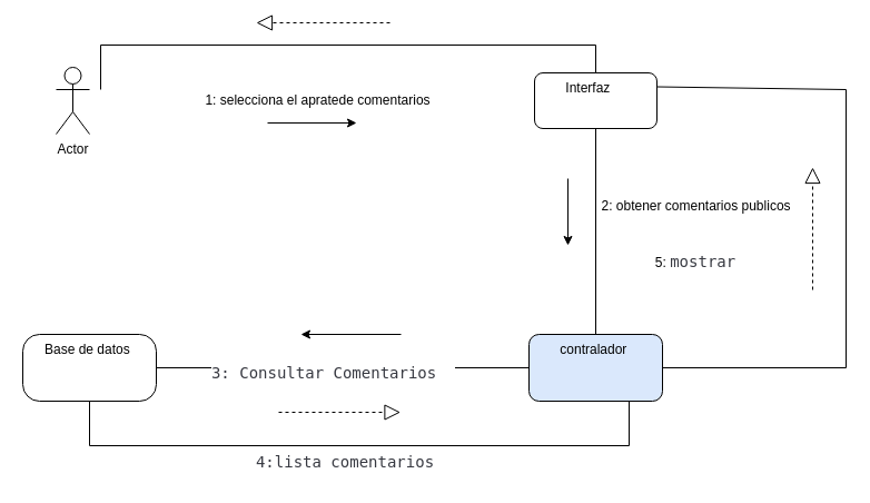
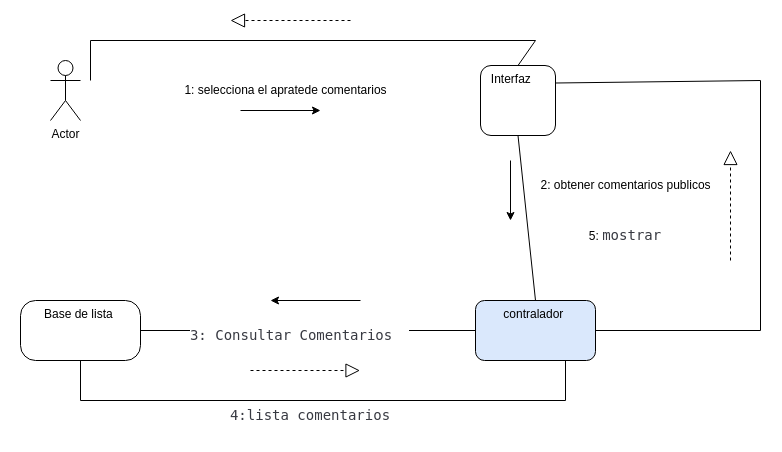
  <mxCell id="0" />
  <mxCell id="1" parent="0" />
  <mxCell id="2" value="Actor" style="shape=umlActor;verticalLabelPosition=bottom;verticalAlign=top;html=1;outlineConnect=0;" vertex="1" parent="1"><mxGeometry x="50" y="60" width="30" height="60" as="geometry" /></mxCell>
- <mxCell id="3" value="Interfaz&lt;span style=&quot;white-space: pre;&quot;&gt;&#09;&lt;/span&gt;" style="rounded=1;whiteSpace=wrap;html=1;verticalAlign=top;" vertex="1" parent="1"><mxGeometry x="480" y="65" width="110" height="50" as="geometry" /></mxCell>
+ <mxCell id="3" value="Interfaz&lt;span style=&quot;white-space: pre;&quot;&gt;&#09;&lt;/span&gt;" style="rounded=1;whiteSpace=wrap;html=1;verticalAlign=top;" vertex="1" parent="1"><mxGeometry x="480" y="65" width="75" height="70" as="geometry" /></mxCell>
  <mxCell id="4" value="contralador&amp;nbsp;" style="whiteSpace=wrap;html=1;verticalAlign=top;rounded=1;fillColor=#dae8fc;" vertex="1" parent="1"><mxGeometry x="475" y="300" width="120" height="60" as="geometry" /></mxCell>
  <mxCell id="5" value="1: selecciona el apratede comentarios" style="text;html=1;align=center;verticalAlign=middle;resizable=0;points=[];autosize=1;strokeColor=none;fillColor=none;" vertex="1" parent="1"><mxGeometry x="170" y="75" width="230" height="30" as="geometry" /></mxCell>
- <mxCell id="6" value="Base de datos&amp;nbsp;" style="whiteSpace=wrap;html=1;verticalAlign=top;rounded=1;arcSize=25;" vertex="1" parent="1"><mxGeometry x="20" y="300" width="120" height="60" as="geometry" /></mxCell>
+ <mxCell id="6" value="Base de lista&amp;nbsp;" style="whiteSpace=wrap;html=1;verticalAlign=top;rounded=1;arcSize=25;" vertex="1" parent="1"><mxGeometry x="20" y="300" width="120" height="60" as="geometry" /></mxCell>
  <mxCell id="7" value="" style="endArrow=none;html=1;rounded=0;exitX=0.5;exitY=1;exitDx=0;exitDy=0;entryX=0.5;entryY=0;entryDx=0;entryDy=0;" edge="1" parent="1" source="3" target="4"><mxGeometry width="50" height="50" relative="1" as="geometry"><mxPoint x="540" y="162" as="sourcePoint" /><mxPoint x="940" y="160" as="targetPoint" /></mxGeometry></mxCell>
  <mxCell id="8" value="" style="endArrow=none;html=1;rounded=0;exitX=1;exitY=0.5;exitDx=0;exitDy=0;entryX=0;entryY=0.5;entryDx=0;entryDy=0;" edge="1" parent="1" source="6" target="4"><mxGeometry width="50" height="50" relative="1" as="geometry"><mxPoint x="550" y="220" as="sourcePoint" /><mxPoint x="550" y="405" as="targetPoint" /></mxGeometry></mxCell>
  <mxCell id="9" value="2: obtener comentarios publicos" style="text;html=1;align=center;verticalAlign=middle;resizable=0;points=[];autosize=1;strokeColor=none;fillColor=none;" vertex="1" parent="1"><mxGeometry x="530" y="170" width="190" height="30" as="geometry" /></mxCell>
  <mxCell id="10" value="&lt;span style=&quot;border: 0px solid; box-sizing: border-box; --tw-border-spacing-x: 0; --tw-border-spacing-y: 0; --tw-translate-x: 0; --tw-translate-y: 0; --tw-rotate: 0; --tw-skew-x: 0; --tw-skew-y: 0; --tw-scale-x: 1; --tw-scale-y: 1; --tw-pan-x: ; --tw-pan-y: ; --tw-pinch-zoom: ; --tw-scroll-snap-strictness: proximity; --tw-gradient-from-position: ; --tw-gradient-via-position: ; --tw-gradient-to-position: ; --tw-ordinal: ; --tw-slashed-zero: ; --tw-numeric-figure: ; --tw-numeric-spacing: ; --tw-numeric-fraction: ; --tw-ring-inset: ; --tw-ring-offset-width: 0px; --tw-ring-offset-color: light-dark(#fff, #000000); --tw-ring-color: hsl(210 70.9% 51.6%/1); --tw-ring-offset-shadow: 0 0 #0000; --tw-ring-shadow: 0 0 #0000; --tw-shadow: 0 0 #0000; --tw-shadow-colored: 0 0 #0000; --tw-blur: ; --tw-brightness: ; --tw-contrast: ; --tw-grayscale: ; --tw-hue-rotate: ; --tw-invert: ; --tw-saturate: ; --tw-sepia: ; --tw-drop-shadow: ; --tw-backdrop-blur: ; --tw-backdrop-brightness: ; --tw-backdrop-contrast: ; --tw-backdrop-grayscale: ; --tw-backdrop-hue-rotate: ; --tw-backdrop-invert: ; --tw-backdrop-opacity: ; --tw-backdrop-saturate: ; --tw-backdrop-sepia: ; --tw-contain-size: ; --tw-contain-layout: ; --tw-contain-paint: ; --tw-contain-style: ; outline-color: rgb(44, 132, 219); scrollbar-width: thin; scrollbar-color: rgba(31, 30, 29, 0.35) rgba(0, 0, 0, 0); color: rgb(56, 58, 66); font-family: jetbrains, &amp;quot;jetbrains Fallback&amp;quot;, Menlo, Monaco, monospace, monospace; font-size: 14px; text-align: left; white-space: pre; background-color: rgb(255, 255, 255);&quot;&gt;3: Consultar Comentarios  &lt;/span&gt;" style="text;html=1;align=center;verticalAlign=middle;whiteSpace=wrap;rounded=0;" vertex="1" parent="1"><mxGeometry x="280" y="320" width="39" height="30" as="geometry" /></mxCell>
  <mxCell id="11" style="edgeStyle=none;rounded=0;orthogonalLoop=1;jettySize=auto;html=1;exitX=0.75;exitY=1;exitDx=0;exitDy=0;" edge="1" parent="1" source="10" target="10"><mxGeometry relative="1" as="geometry" /></mxCell>
  <mxCell id="12" value="" style="endArrow=classic;html=1;rounded=0;" edge="1" parent="1"><mxGeometry width="50" height="50" relative="1" as="geometry"><mxPoint x="240" y="110" as="sourcePoint" /><mxPoint x="320" y="110" as="targetPoint" /></mxGeometry></mxCell>
  <mxCell id="13" value="" style="endArrow=classic;html=1;rounded=0;" edge="1" parent="1"><mxGeometry width="50" height="50" relative="1" as="geometry"><mxPoint x="510" y="160" as="sourcePoint" /><mxPoint x="510" y="220" as="targetPoint" /></mxGeometry></mxCell>
  <mxCell id="14" value="" style="endArrow=classic;html=1;rounded=0;" edge="1" parent="1"><mxGeometry width="50" height="50" relative="1" as="geometry"><mxPoint x="360" y="300" as="sourcePoint" /><mxPoint x="270" y="300" as="targetPoint" /></mxGeometry></mxCell>
  <mxCell id="15" value="" style="endArrow=none;html=1;rounded=0;exitX=0.5;exitY=1;exitDx=0;exitDy=0;entryX=0.75;entryY=1;entryDx=0;entryDy=0;" edge="1" parent="1" source="6" target="4"><mxGeometry width="50" height="50" relative="1" as="geometry"><mxPoint x="180" y="450" as="sourcePoint" /><mxPoint x="560" y="440" as="targetPoint" /><Array as="points"><mxPoint x="80" y="400" /><mxPoint x="565" y="400" /></Array></mxGeometry></mxCell>
  <mxCell id="16" value="" style="endArrow=block;dashed=1;endFill=0;endSize=12;html=1;rounded=0;" edge="1" parent="1"><mxGeometry width="160" relative="1" as="geometry"><mxPoint x="250" y="370" as="sourcePoint" /><mxPoint x="359.5" y="370" as="targetPoint" /></mxGeometry></mxCell>
  <mxCell id="17" value="&lt;span style=&quot;color: rgb(56, 58, 66); font-family: jetbrains, &amp;quot;jetbrains Fallback&amp;quot;, Menlo, Monaco, monospace, monospace; font-size: 14px; text-align: left; white-space: pre; background-color: rgb(255, 255, 255);&quot;&gt;4:lista comentarios&lt;/span&gt;" style="text;html=1;align=center;verticalAlign=middle;whiteSpace=wrap;rounded=0;" vertex="1" parent="1"><mxGeometry x="279.5" y="400" width="60" height="30" as="geometry" /></mxCell>
  <mxCell id="18" value="" style="endArrow=none;html=1;rounded=0;exitX=1;exitY=0.5;exitDx=0;exitDy=0;entryX=1;entryY=0.25;entryDx=0;entryDy=0;" edge="1" parent="1" source="4" target="3"><mxGeometry width="50" height="50" relative="1" as="geometry"><mxPoint x="630" y="340" as="sourcePoint" /><mxPoint x="680" y="290" as="targetPoint" /><Array as="points"><mxPoint x="760" y="330" /><mxPoint x="760" y="80" /></Array></mxGeometry></mxCell>
  <mxCell id="19" value="5:&amp;nbsp;&lt;span style=&quot;color: rgb(56, 58, 66); font-family: jetbrains, &amp;quot;jetbrains Fallback&amp;quot;, Menlo, Monaco, monospace, monospace; font-size: 14px; text-align: left; white-space: pre; background-color: rgb(255, 255, 255);&quot;&gt;mostrar&lt;/span&gt;" style="text;html=1;align=center;verticalAlign=middle;whiteSpace=wrap;rounded=0;" vertex="1" parent="1"><mxGeometry x="595" y="220" width="60" height="30" as="geometry" /></mxCell>
  <mxCell id="20" value="" style="endArrow=block;dashed=1;endFill=0;endSize=12;html=1;rounded=0;" edge="1" parent="1"><mxGeometry width="160" relative="1" as="geometry"><mxPoint x="730" y="260" as="sourcePoint" /><mxPoint x="730" y="150" as="targetPoint" /></mxGeometry></mxCell>
  <mxCell id="21" value="" style="endArrow=none;html=1;rounded=0;entryX=0.5;entryY=0;entryDx=0;entryDy=0;" edge="1" parent="1" target="3"><mxGeometry width="50" height="50" relative="1" as="geometry"><mxPoint x="90" y="80" as="sourcePoint" /><mxPoint x="140" y="20" as="targetPoint" /><Array as="points"><mxPoint x="90" y="40" /><mxPoint x="535" y="40" /></Array></mxGeometry></mxCell>
  <mxCell id="22" value="" style="endArrow=block;dashed=1;endFill=0;endSize=12;html=1;rounded=0;" edge="1" parent="1"><mxGeometry width="160" relative="1" as="geometry"><mxPoint x="350" y="20" as="sourcePoint" /><mxPoint x="230" y="20" as="targetPoint" /></mxGeometry></mxCell>
